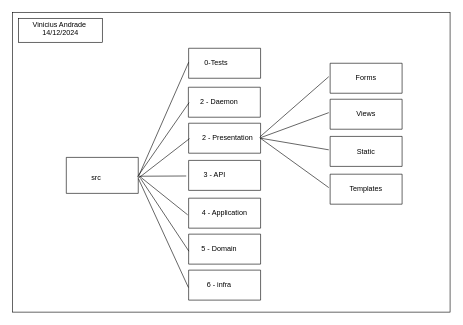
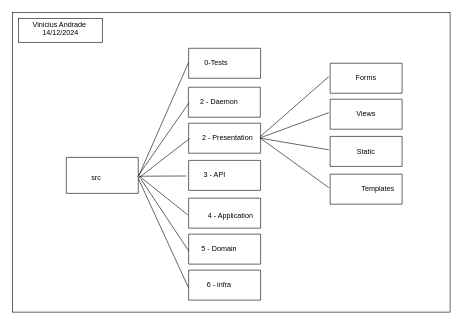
  <mxCell id="0" />
  <mxCell id="1" parent="0" />
  <mxCell id="2" value="" style="rounded=0;whiteSpace=wrap;html=1;" vertex="1" parent="1"><mxGeometry width="730" height="500" as="geometry" x="20" y="20" /></mxCell>
  <mxCell id="3" value="" style="verticalLabelPosition=bottom;verticalAlign=top;html=1;shape=mxgraph.basic.rect;fillColor2=none;strokeWidth=1;size=20;indent=5;" vertex="1" parent="1"><mxGeometry x="110" y="262" width="120" height="60" as="geometry" /></mxCell>
  <mxCell id="4" value="src" style="text;html=1;align=center;verticalAlign=middle;whiteSpace=wrap;rounded=0;" vertex="1" parent="1"><mxGeometry x="130" y="282" width="60" height="30" as="geometry" /></mxCell>
  <mxCell id="5" value="" style="verticalLabelPosition=bottom;verticalAlign=top;html=1;shape=mxgraph.basic.rect;fillColor2=none;strokeWidth=1;size=20;indent=5;" vertex="1" parent="1"><mxGeometry x="314" y="80" width="120" height="50" as="geometry" /></mxCell>
  <mxCell id="6" value="0-Tests" style="text;html=1;align=center;verticalAlign=middle;whiteSpace=wrap;rounded=0;" vertex="1" parent="1"><mxGeometry x="330" y="90" width="60" height="30" as="geometry" /></mxCell>
  <mxCell id="7" value="" style="verticalLabelPosition=bottom;verticalAlign=top;html=1;shape=mxgraph.basic.rect;fillColor2=none;strokeWidth=1;size=20;indent=5;" vertex="1" parent="1"><mxGeometry x="313.6" y="145" width="120" height="50" as="geometry" /></mxCell>
  <mxCell id="8" value="2 - Daemon" style="text;html=1;align=center;verticalAlign=middle;whiteSpace=wrap;rounded=0;" vertex="1" parent="1"><mxGeometry x="330" y="155" width="70" height="30" as="geometry" /></mxCell>
  <mxCell id="9" value="" style="verticalLabelPosition=bottom;verticalAlign=top;html=1;shape=mxgraph.basic.rect;fillColor2=none;strokeWidth=1;size=20;indent=5;" vertex="1" parent="1"><mxGeometry x="314" y="205" width="120" height="50" as="geometry" /></mxCell>
  <mxCell id="10" value="2 - Presentation" style="text;html=1;align=center;verticalAlign=middle;whiteSpace=wrap;rounded=0;" vertex="1" parent="1"><mxGeometry x="334" y="215" width="90" height="30" as="geometry" /></mxCell>
  <mxCell id="11" value="" style="verticalLabelPosition=bottom;verticalAlign=top;html=1;shape=mxgraph.basic.rect;fillColor2=none;strokeWidth=1;size=20;indent=5;" vertex="1" parent="1"><mxGeometry x="314" y="267" width="120" height="50" as="geometry" /></mxCell>
  <mxCell id="12" value="3 - API" style="text;html=1;align=center;verticalAlign=middle;whiteSpace=wrap;rounded=0;" vertex="1" parent="1"><mxGeometry x="325" y="277" width="65" height="30" as="geometry" /></mxCell>
  <mxCell id="13" value="" style="verticalLabelPosition=bottom;verticalAlign=top;html=1;shape=mxgraph.basic.rect;fillColor2=none;strokeWidth=1;size=20;indent=5;" vertex="1" parent="1"><mxGeometry x="314" y="330" width="120" height="50" as="geometry" /></mxCell>
- <mxCell id="14" value="4 - Application" style="text;html=1;align=center;verticalAlign=middle;whiteSpace=wrap;rounded=0;" vertex="1" parent="1"><mxGeometry x="329" y="340" width="90" height="30" as="geometry" /></mxCell>
+ <mxCell id="14" value="4 - Application" style="text;html=1;align=center;verticalAlign=middle;whiteSpace=wrap;rounded=0;" vertex="1" parent="1"><mxGeometry x="339" y="345" width="90" height="30" as="geometry" /></mxCell>
  <mxCell id="15" value="" style="verticalLabelPosition=bottom;verticalAlign=top;html=1;shape=mxgraph.basic.rect;fillColor2=none;strokeWidth=1;size=20;indent=5;" vertex="1" parent="1"><mxGeometry x="314" y="390" width="120" height="50" as="geometry" /></mxCell>
  <mxCell id="16" value="5 - Domain" style="text;html=1;align=center;verticalAlign=middle;whiteSpace=wrap;rounded=0;" vertex="1" parent="1"><mxGeometry x="320" y="400" width="90" height="30" as="geometry" /></mxCell>
  <mxCell id="17" value="" style="verticalLabelPosition=bottom;verticalAlign=top;html=1;shape=mxgraph.basic.rect;fillColor2=none;strokeWidth=1;size=20;indent=5;" vertex="1" parent="1"><mxGeometry x="314" y="450" width="120" height="50" as="geometry" /></mxCell>
  <mxCell id="18" value="6 - infra" style="text;html=1;align=center;verticalAlign=middle;whiteSpace=wrap;rounded=0;" vertex="1" parent="1"><mxGeometry x="320" y="460" width="90" height="30" as="geometry" /></mxCell>
  <mxCell id="19" value="" style="endArrow=none;html=1;rounded=0;entryX=0;entryY=0.468;entryDx=0;entryDy=0;entryPerimeter=0;exitX=1.01;exitY=0.497;exitDx=0;exitDy=0;exitPerimeter=0;" edge="1" parent="1" source="3" target="5"><mxGeometry width="50" height="50" relative="1" as="geometry"><mxPoint x="340" y="380" as="sourcePoint" /><mxPoint x="390" y="330" as="targetPoint" /></mxGeometry></mxCell>
  <mxCell id="20" value="" style="endArrow=none;html=1;rounded=0;entryX=0.01;entryY=0.512;entryDx=0;entryDy=0;entryPerimeter=0;exitX=0.99;exitY=0.537;exitDx=0;exitDy=0;exitPerimeter=0;" edge="1" parent="1" source="3" target="7"><mxGeometry width="50" height="50" relative="1" as="geometry"><mxPoint x="340" y="380" as="sourcePoint" /><mxPoint x="390" y="330" as="targetPoint" /></mxGeometry></mxCell>
  <mxCell id="21" value="" style="endArrow=none;html=1;rounded=0;entryX=0.013;entryY=0.512;entryDx=0;entryDy=0;entryPerimeter=0;exitX=1.007;exitY=0.57;exitDx=0;exitDy=0;exitPerimeter=0;" edge="1" parent="1" source="3" target="9"><mxGeometry width="50" height="50" relative="1" as="geometry"><mxPoint x="240" y="290" as="sourcePoint" /><mxPoint x="390" y="330" as="targetPoint" /></mxGeometry></mxCell>
  <mxCell id="22" value="" style="endArrow=none;html=1;rounded=0;exitX=1.01;exitY=0.523;exitDx=0;exitDy=0;exitPerimeter=0;" edge="1" parent="1" source="3"><mxGeometry width="50" height="50" relative="1" as="geometry"><mxPoint x="340" y="380" as="sourcePoint" /><mxPoint x="310" y="293" as="targetPoint" /></mxGeometry></mxCell>
  <mxCell id="23" value="" style="endArrow=none;html=1;rounded=0;exitX=1.017;exitY=0.523;exitDx=0;exitDy=0;exitPerimeter=0;entryX=-0.013;entryY=0.556;entryDx=0;entryDy=0;entryPerimeter=0;" edge="1" parent="1" source="3" target="13"><mxGeometry width="50" height="50" relative="1" as="geometry"><mxPoint x="340" y="380" as="sourcePoint" /><mxPoint x="390" y="330" as="targetPoint" /></mxGeometry></mxCell>
  <mxCell id="24" value="" style="endArrow=none;html=1;rounded=0;entryX=1.031;entryY=0.583;entryDx=0;entryDy=0;entryPerimeter=0;exitX=0.003;exitY=0.567;exitDx=0;exitDy=0;exitPerimeter=0;" edge="1" parent="1" source="15" target="3"><mxGeometry width="50" height="50" relative="1" as="geometry"><mxPoint x="340" y="380" as="sourcePoint" /><mxPoint x="390" y="330" as="targetPoint" /></mxGeometry></mxCell>
  <mxCell id="25" value="" style="endArrow=none;html=1;rounded=0;exitX=1.003;exitY=0.594;exitDx=0;exitDy=0;exitPerimeter=0;entryX=-0.003;entryY=0.58;entryDx=0;entryDy=0;entryPerimeter=0;" edge="1" parent="1" source="3" target="17"><mxGeometry width="50" height="50" relative="1" as="geometry"><mxPoint x="330" y="390" as="sourcePoint" /><mxPoint x="380" y="340" as="targetPoint" /></mxGeometry></mxCell>
  <mxCell id="26" value="" style="verticalLabelPosition=bottom;verticalAlign=top;html=1;shape=mxgraph.basic.rect;fillColor2=none;strokeWidth=1;size=20;indent=5;" vertex="1" parent="1"><mxGeometry x="550" y="105" width="120" height="50" as="geometry" /></mxCell>
  <mxCell id="27" value="" style="endArrow=none;html=1;rounded=0;entryX=0.992;entryY=0.453;entryDx=0;entryDy=0;entryPerimeter=0;exitX=-0.019;exitY=0.447;exitDx=0;exitDy=0;exitPerimeter=0;" edge="1" parent="1" source="26" target="9"><mxGeometry width="50" height="50" relative="1" as="geometry"><mxPoint x="330" y="310" as="sourcePoint" /><mxPoint x="380" y="260" as="targetPoint" /></mxGeometry></mxCell>
  <mxCell id="28" value="" style="verticalLabelPosition=bottom;verticalAlign=top;html=1;shape=mxgraph.basic.rect;fillColor2=none;strokeWidth=1;size=20;indent=5;" vertex="1" parent="1"><mxGeometry x="550" y="165" width="120" height="50" as="geometry" /></mxCell>
  <mxCell id="29" value="" style="endArrow=none;html=1;rounded=0;entryX=1.003;entryY=0.48;entryDx=0;entryDy=0;entryPerimeter=0;exitX=-0.019;exitY=0.447;exitDx=0;exitDy=0;exitPerimeter=0;" edge="1" parent="1" source="28" target="9"><mxGeometry width="50" height="50" relative="1" as="geometry"><mxPoint x="367" y="390" as="sourcePoint" /><mxPoint x="470" y="308" as="targetPoint" /></mxGeometry></mxCell>
  <mxCell id="30" value="" style="verticalLabelPosition=bottom;verticalAlign=top;html=1;shape=mxgraph.basic.rect;fillColor2=none;strokeWidth=1;size=20;indent=5;" vertex="1" parent="1"><mxGeometry x="550" y="227" width="120" height="50" as="geometry" /></mxCell>
  <mxCell id="31" value="" style="endArrow=none;html=1;rounded=0;entryX=1;entryY=0.5;entryDx=0;entryDy=0;entryPerimeter=0;exitX=-0.019;exitY=0.447;exitDx=0;exitDy=0;exitPerimeter=0;" edge="1" parent="1" source="30" target="9"><mxGeometry width="50" height="50" relative="1" as="geometry"><mxPoint x="331" y="435" as="sourcePoint" /><mxPoint x="434" y="353" as="targetPoint" /></mxGeometry></mxCell>
  <mxCell id="32" value="" style="verticalLabelPosition=bottom;verticalAlign=top;html=1;shape=mxgraph.basic.rect;fillColor2=none;strokeWidth=1;size=20;indent=5;" vertex="1" parent="1"><mxGeometry x="550" y="290" width="120" height="50" as="geometry" /></mxCell>
  <mxCell id="33" value="" style="endArrow=none;html=1;rounded=0;entryX=0.986;entryY=0.48;entryDx=0;entryDy=0;entryPerimeter=0;exitX=-0.019;exitY=0.447;exitDx=0;exitDy=0;exitPerimeter=0;" edge="1" parent="1" source="32" target="9"><mxGeometry width="50" height="50" relative="1" as="geometry"><mxPoint x="368" y="515" as="sourcePoint" /><mxPoint x="435" y="354" as="targetPoint" /></mxGeometry></mxCell>
  <mxCell id="34" value="Forms" style="text;html=1;align=center;verticalAlign=middle;whiteSpace=wrap;rounded=0;" vertex="1" parent="1"><mxGeometry x="575" y="115" width="70" height="30" as="geometry" /></mxCell>
  <mxCell id="35" value="Views" style="text;html=1;align=center;verticalAlign=middle;whiteSpace=wrap;rounded=0;" vertex="1" parent="1"><mxGeometry x="575" y="175" width="70" height="30" as="geometry" /></mxCell>
  <mxCell id="36" value="Static" style="text;html=1;align=center;verticalAlign=middle;whiteSpace=wrap;rounded=0;" vertex="1" parent="1"><mxGeometry x="575" y="237" width="70" height="30" as="geometry" /></mxCell>
- <mxCell id="37" value="Templates" style="text;html=1;align=center;verticalAlign=middle;whiteSpace=wrap;rounded=0;" vertex="1" parent="1"><mxGeometry x="575" y="300" width="70" height="30" as="geometry" /></mxCell>
+ <mxCell id="37" value="Templates" style="text;html=1;align=center;verticalAlign=middle;whiteSpace=wrap;rounded=0;" vertex="1" parent="1"><mxGeometry x="595" y="300" width="70" height="30" as="geometry" /></mxCell>
  <mxCell id="38" value="" style="rounded=0;whiteSpace=wrap;html=1;" vertex="1" parent="1"><mxGeometry x="30" y="30" width="140" height="40" as="geometry" /></mxCell>
  <mxCell id="39" value="Vinicius Andrade&amp;nbsp; 14/12/2024&lt;div&gt;&lt;br&gt;&lt;/div&gt;" style="text;html=1;align=center;verticalAlign=middle;whiteSpace=wrap;rounded=0;" vertex="1" parent="1"><mxGeometry x="47.5" y="40" width="105" height="30" as="geometry" /></mxCell>
